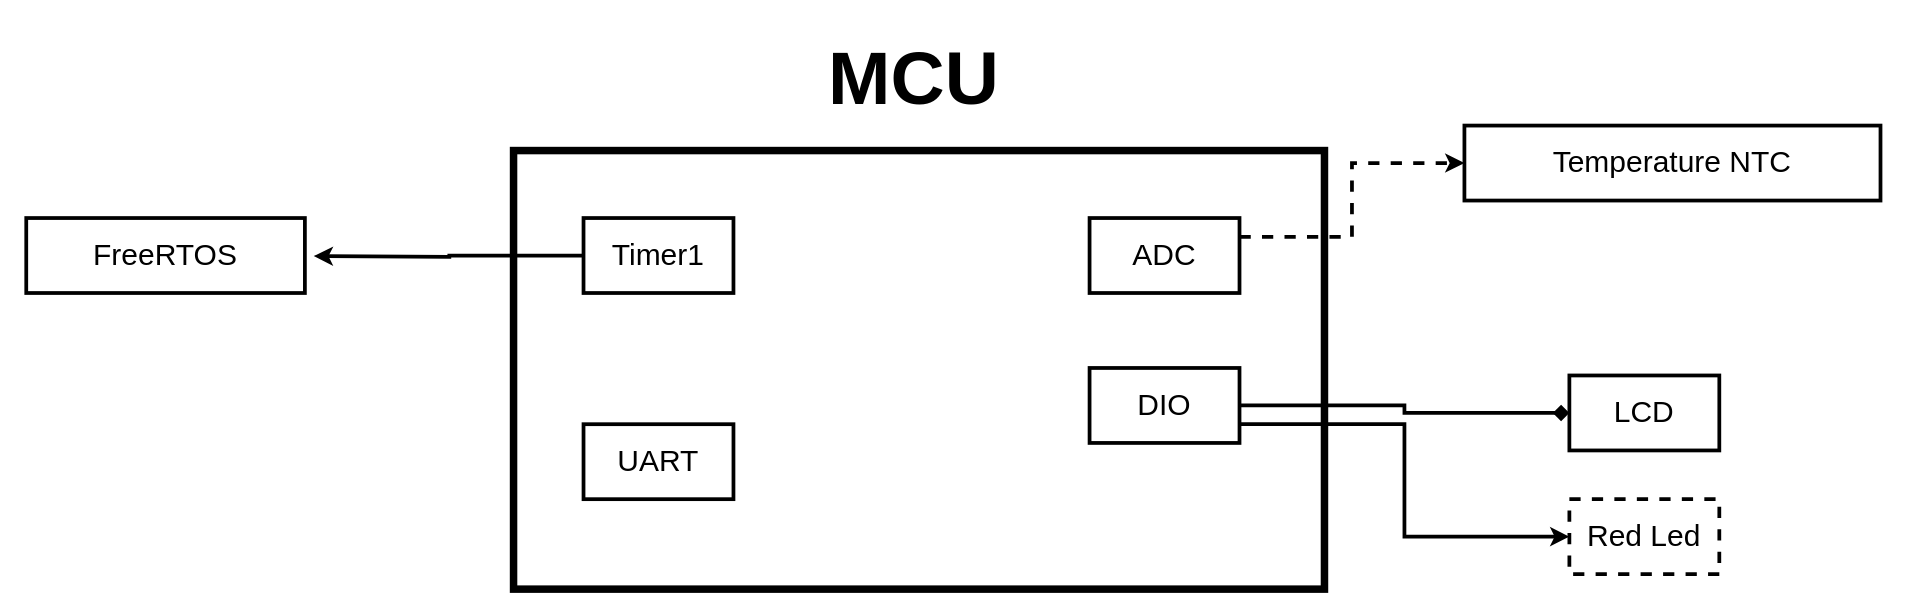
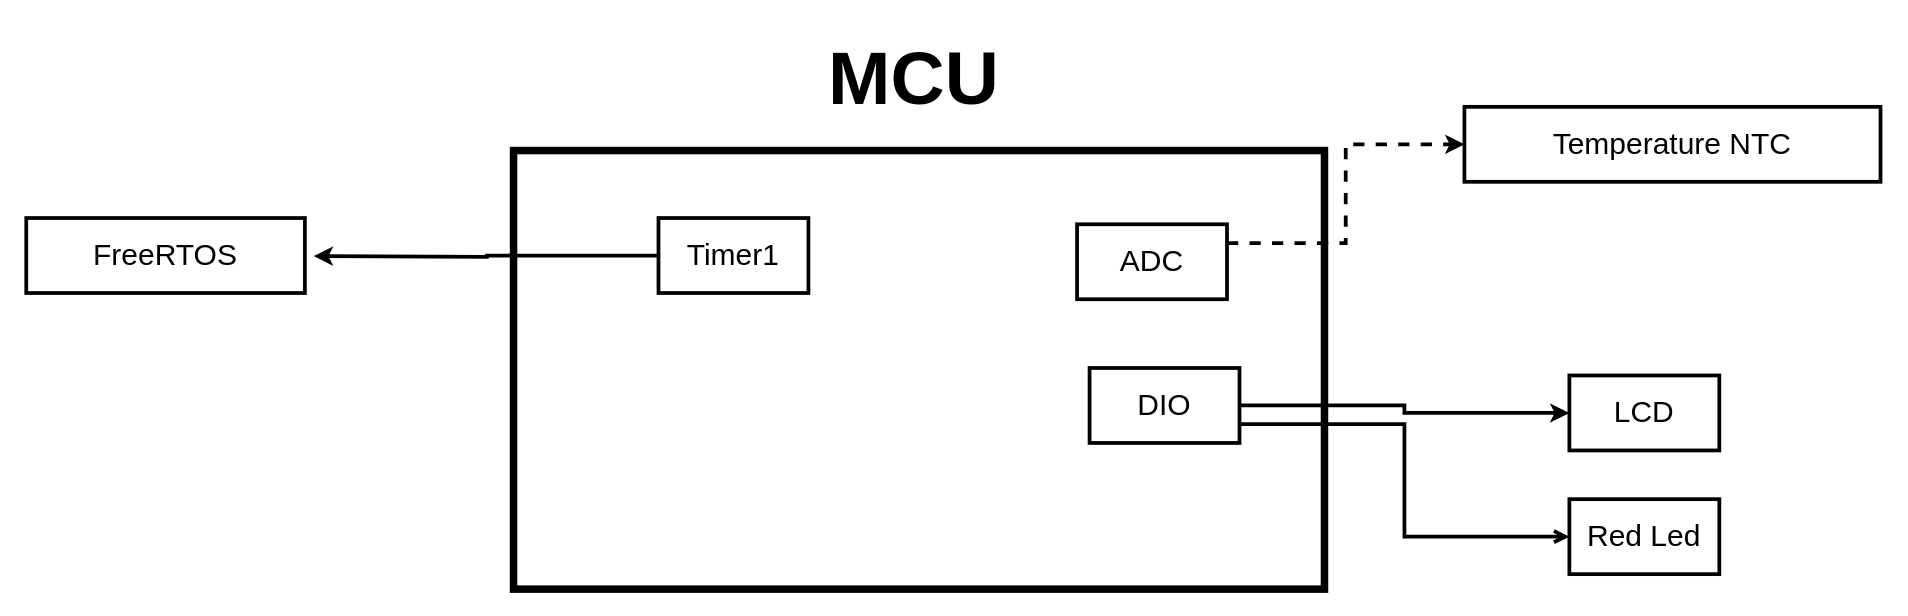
  <mxCell id="0" />
  <mxCell id="1" parent="0" />
  <mxCell id="2" value="" style="rounded=0;whiteSpace=wrap;html=1;strokeWidth=6;" parent="1" vertex="1"><mxGeometry x="410" y="120" width="649" height="351" as="geometry" /></mxCell>
  <mxCell id="3" value="&lt;b&gt;&lt;font style=&quot;font-size: 60px;&quot;&gt;MCU&lt;/font&gt;&lt;/b&gt;" style="text;html=1;align=center;verticalAlign=middle;resizable=0;points=[];autosize=1;strokeColor=none;fillColor=none;" parent="1" vertex="1"><mxGeometry x="652" y="20" width="155" height="84" as="geometry" /></mxCell>
  <mxCell id="4" style="edgeStyle=orthogonalEdgeStyle;rounded=0;orthogonalLoop=1;jettySize=auto;html=1;exitX=0;exitY=0.5;exitDx=0;exitDy=0;strokeWidth=3;" parent="1" source="5" edge="1"><mxGeometry relative="1" as="geometry"><mxPoint x="250.077" y="204.462" as="targetPoint" /></mxGeometry></mxCell>
- <mxCell id="5" value="&lt;font style=&quot;font-size: 24px;&quot;&gt;Timer1&lt;/font&gt;" style="rounded=0;whiteSpace=wrap;html=1;strokeWidth=3;" parent="1" vertex="1"><mxGeometry x="466" y="174" width="120" height="60" as="geometry" /></mxCell>
- <mxCell id="6" value="&lt;font style=&quot;font-size: 24px;&quot;&gt;UART&lt;/font&gt;" style="rounded=0;whiteSpace=wrap;html=1;strokeWidth=3;" parent="1" vertex="1"><mxGeometry x="466" y="339" width="120" height="60" as="geometry" /></mxCell>
+ <mxCell id="5" value="&lt;font style=&quot;font-size: 24px;&quot;&gt;Timer1&lt;/font&gt;" style="rounded=0;whiteSpace=wrap;html=1;strokeWidth=3;" parent="1" vertex="1"><mxGeometry x="526" y="174" width="120" height="60" as="geometry" /></mxCell>
  <mxCell id="7" style="edgeStyle=orthogonalEdgeStyle;rounded=0;orthogonalLoop=1;jettySize=auto;html=1;exitX=1;exitY=0.25;exitDx=0;exitDy=0;entryX=0;entryY=0.5;entryDx=0;entryDy=0;strokeWidth=3;dashed=1;" parent="1" source="8" target="13" edge="1"><mxGeometry relative="1" as="geometry" /></mxCell>
- <mxCell id="8" value="&lt;font style=&quot;font-size: 24px;&quot;&gt;ADC&lt;/font&gt;" style="rounded=0;whiteSpace=wrap;html=1;strokeWidth=3;" parent="1" vertex="1"><mxGeometry x="871" y="174" width="120" height="60" as="geometry" /></mxCell>
- <mxCell id="9" style="edgeStyle=orthogonalEdgeStyle;rounded=0;orthogonalLoop=1;jettySize=auto;html=1;exitX=1;exitY=0.5;exitDx=0;exitDy=0;strokeWidth=3;entryX=0;entryY=0.5;entryDx=0;entryDy=0;endArrow=diamond;" parent="1" source="11" edge="1" target="14"><mxGeometry relative="1" as="geometry"><mxPoint x="1216.231" y="374.615" as="targetPoint" /></mxGeometry></mxCell>
- <mxCell id="10" style="edgeStyle=orthogonalEdgeStyle;rounded=0;orthogonalLoop=1;jettySize=auto;html=1;exitX=1;exitY=0.75;exitDx=0;exitDy=0;entryX=0;entryY=0.5;entryDx=0;entryDy=0;strokeWidth=3;" parent="1" source="11" target="15" edge="1"><mxGeometry relative="1" as="geometry" /></mxCell>
+ <mxCell id="8" value="&lt;font style=&quot;font-size: 24px;&quot;&gt;ADC&lt;/font&gt;" style="rounded=0;whiteSpace=wrap;html=1;strokeWidth=3;" parent="1" vertex="1"><mxGeometry x="861" y="179" width="120" height="60" as="geometry" /></mxCell>
+ <mxCell id="9" style="edgeStyle=orthogonalEdgeStyle;rounded=0;orthogonalLoop=1;jettySize=auto;html=1;exitX=1;exitY=0.5;exitDx=0;exitDy=0;strokeWidth=3;entryX=0;entryY=0.5;entryDx=0;entryDy=0;" parent="1" source="11" edge="1" target="14"><mxGeometry relative="1" as="geometry"><mxPoint x="1216.231" y="374.615" as="targetPoint" /></mxGeometry></mxCell>
+ <mxCell id="10" style="edgeStyle=orthogonalEdgeStyle;rounded=0;orthogonalLoop=1;jettySize=auto;html=1;exitX=1;exitY=0.75;exitDx=0;exitDy=0;entryX=0;entryY=0.5;entryDx=0;entryDy=0;strokeWidth=3;endArrow=open;" parent="1" source="11" target="15" edge="1"><mxGeometry relative="1" as="geometry" /></mxCell>
  <mxCell id="11" value="&lt;font style=&quot;font-size: 24px;&quot;&gt;DIO&lt;/font&gt;" style="rounded=0;whiteSpace=wrap;html=1;strokeWidth=3;" parent="1" vertex="1"><mxGeometry x="871" y="294" width="120" height="60" as="geometry" /></mxCell>
  <mxCell id="12" value="&lt;font style=&quot;font-size: 24px;&quot;&gt;FreeRTOS&lt;/font&gt;" style="rounded=0;whiteSpace=wrap;html=1;strokeWidth=3;" parent="1" vertex="1"><mxGeometry x="20" y="174" width="223" height="60" as="geometry" /></mxCell>
- <mxCell id="13" value="&lt;font style=&quot;font-size: 24px;&quot;&gt;Temperature NTC&lt;/font&gt;" style="rounded=0;whiteSpace=wrap;html=1;strokeWidth=3;" parent="1" vertex="1"><mxGeometry x="1171" y="100" width="333" height="60" as="geometry" /></mxCell>
+ <mxCell id="13" value="&lt;font style=&quot;font-size: 24px;&quot;&gt;Temperature NTC&lt;/font&gt;" style="rounded=0;whiteSpace=wrap;html=1;strokeWidth=3;" parent="1" vertex="1"><mxGeometry x="1171" y="85" width="333" height="60" as="geometry" /></mxCell>
  <mxCell id="14" value="&lt;font style=&quot;font-size: 24px;&quot;&gt;LCD&lt;/font&gt;" style="rounded=0;whiteSpace=wrap;html=1;strokeWidth=3;" parent="1" vertex="1"><mxGeometry x="1255" y="300" width="120" height="60" as="geometry" /></mxCell>
- <mxCell id="15" value="&lt;font style=&quot;font-size: 24px;&quot;&gt;Red Led&lt;/font&gt;" style="rounded=0;whiteSpace=wrap;html=1;strokeWidth=3;dashed=1;" parent="1" vertex="1"><mxGeometry x="1255" y="399" width="120" height="60" as="geometry" /></mxCell>
+ <mxCell id="15" value="&lt;font style=&quot;font-size: 24px;&quot;&gt;Red Led&lt;/font&gt;" style="rounded=0;whiteSpace=wrap;html=1;strokeWidth=3;" parent="1" vertex="1"><mxGeometry x="1255" y="399" width="120" height="60" as="geometry" /></mxCell>
  <mxCell id="16" style="edgeStyle=orthogonalEdgeStyle;rounded=0;orthogonalLoop=1;jettySize=auto;html=1;exitX=0.5;exitY=1;exitDx=0;exitDy=0;" edge="1" parent="1" source="14" target="14"><mxGeometry relative="1" as="geometry" /></mxCell>
